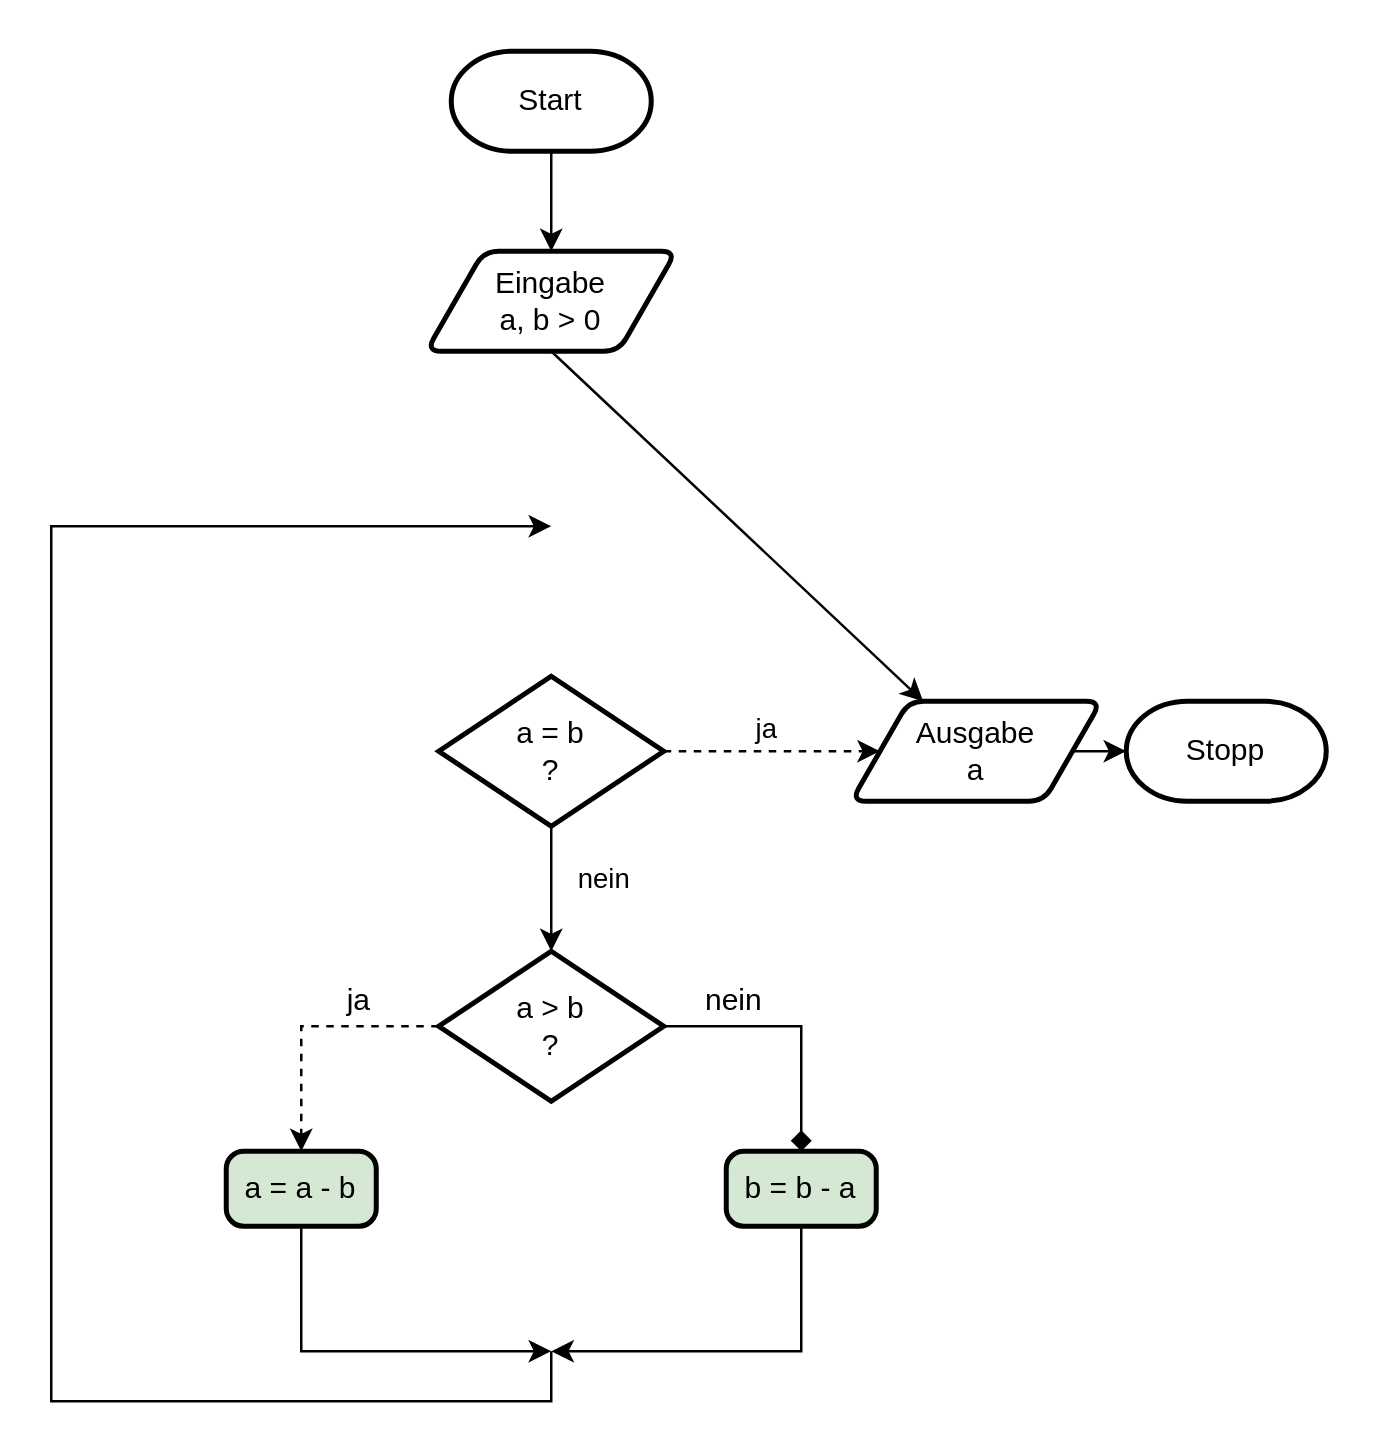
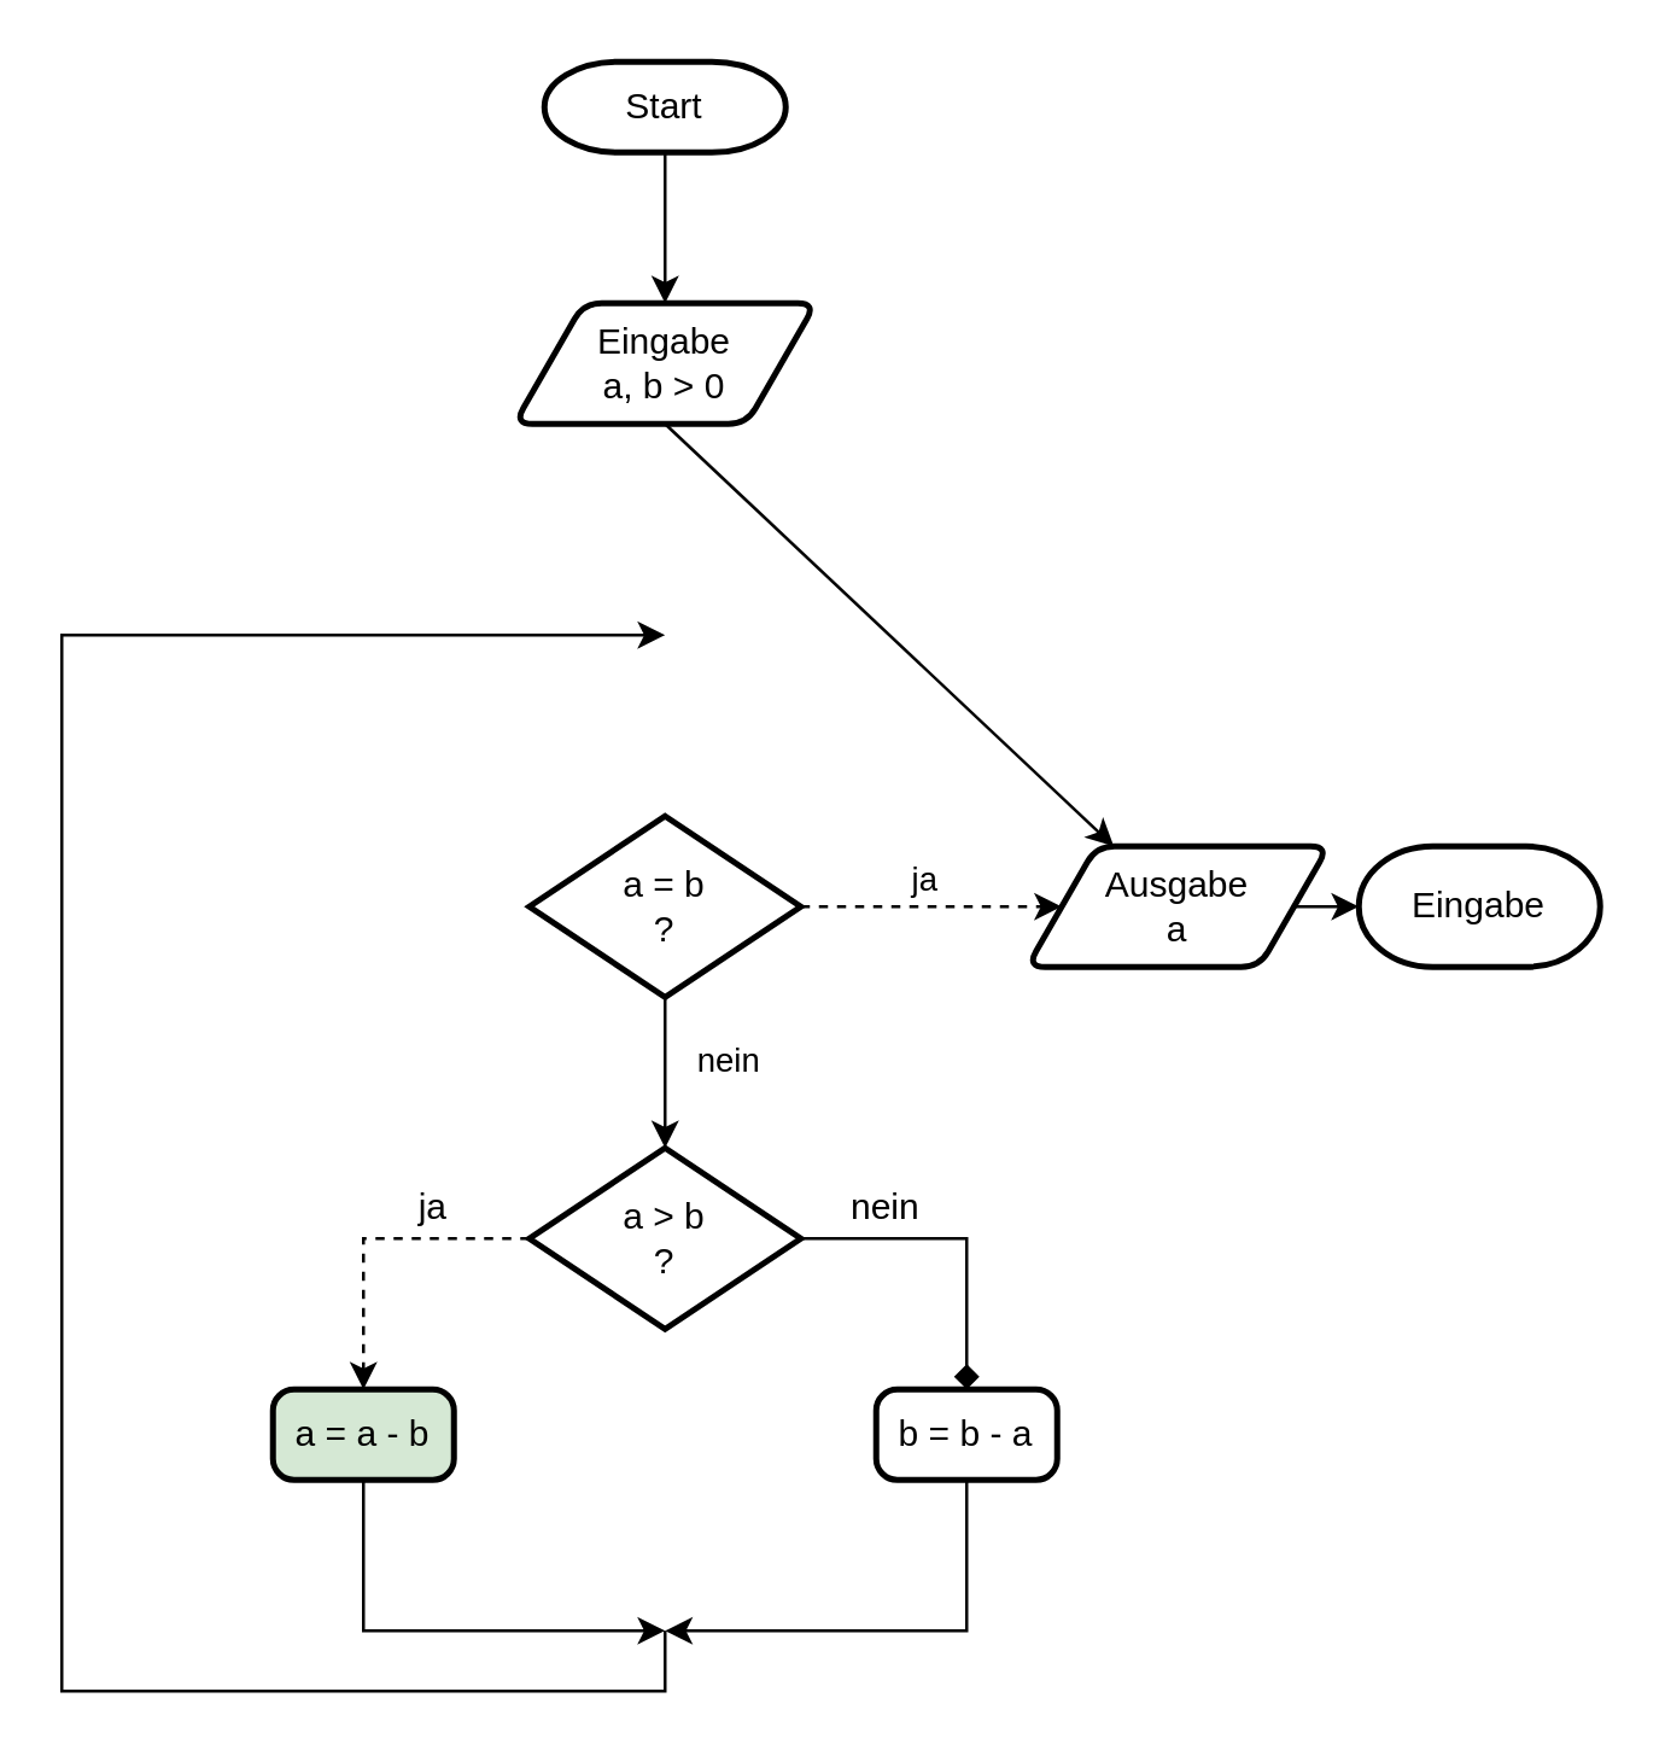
  <mxCell id="0" />
  <mxCell id="1" parent="0" />
  <mxCell id="2" style="edgeStyle=orthogonalEdgeStyle;rounded=0;orthogonalLoop=1;jettySize=auto;html=1;entryX=0;entryY=0.5;entryDx=0;entryDy=0;dashed=1;" parent="1" source="4" target="15" edge="1"><mxGeometry relative="1" as="geometry"><mxPoint x="320" y="300" as="targetPoint" /><Array as="points" /></mxGeometry></mxCell>
  <mxCell id="3" value="ja&lt;br&gt;" style="edgeLabel;html=1;align=center;verticalAlign=middle;resizable=0;points=[];" vertex="1" connectable="0" parent="2"><mxGeometry x="-0.082" y="-1" relative="1" as="geometry"><mxPoint y="-11" as="offset" /></mxGeometry></mxCell>
  <mxCell id="4" value="a = b&lt;br&gt;?" style="strokeWidth=2;html=1;shape=mxgraph.flowchart.decision;whiteSpace=wrap;" parent="1" vertex="1"><mxGeometry x="175" y="270" width="90" height="60" as="geometry" /></mxCell>
- <mxCell id="5" value="b = b - a" style="rounded=1;whiteSpace=wrap;html=1;absoluteArcSize=1;arcSize=14;strokeWidth=2;fillColor=#d5e8d4;" parent="1" vertex="1"><mxGeometry x="290" y="460" width="60" height="30" as="geometry" /></mxCell>
+ <mxCell id="5" value="b = b - a" style="rounded=1;whiteSpace=wrap;html=1;absoluteArcSize=1;arcSize=14;strokeWidth=2;" parent="1" vertex="1"><mxGeometry x="290" y="460" width="60" height="30" as="geometry" /></mxCell>
  <mxCell id="6" value="a &amp;gt; b&lt;br&gt;?" style="strokeWidth=2;html=1;shape=mxgraph.flowchart.decision;whiteSpace=wrap;" parent="1" vertex="1"><mxGeometry x="175" y="380" width="90" height="60" as="geometry" /></mxCell>
  <mxCell id="7" style="edgeStyle=orthogonalEdgeStyle;rounded=0;orthogonalLoop=1;jettySize=auto;html=1;exitX=0.5;exitY=1;exitDx=0;exitDy=0;" parent="1" source="24" edge="1"><mxGeometry relative="1" as="geometry"><mxPoint x="220" y="540" as="targetPoint" /><Array as="points"><mxPoint x="120" y="540" /></Array><mxPoint x="120" y="480" as="sourcePoint" /></mxGeometry></mxCell>
  <mxCell id="8" style="edgeStyle=orthogonalEdgeStyle;rounded=0;orthogonalLoop=1;jettySize=auto;html=1;exitX=0.5;exitY=1;exitDx=0;exitDy=0;" parent="1" source="5" edge="1"><mxGeometry relative="1" as="geometry"><mxPoint x="220" y="540" as="targetPoint" /><Array as="points"><mxPoint x="320" y="540" /></Array><mxPoint x="320" y="520" as="sourcePoint" /></mxGeometry></mxCell>
- <mxCell id="9" value="Start" style="strokeWidth=2;html=1;shape=mxgraph.flowchart.terminator;whiteSpace=wrap;" parent="1" vertex="1"><mxGeometry x="180" y="20" width="80" height="40" as="geometry" /></mxCell>
+ <mxCell id="9" value="Start" style="strokeWidth=2;html=1;shape=mxgraph.flowchart.terminator;whiteSpace=wrap;" parent="1" vertex="1"><mxGeometry x="180" y="20" width="80" height="30" as="geometry" /></mxCell>
  <mxCell id="10" value="" style="endArrow=classic;html=1;exitX=0.5;exitY=1;exitDx=0;exitDy=0;exitPerimeter=0;entryX=0.5;entryY=0;entryDx=0;entryDy=0;" parent="1" source="9" target="13" edge="1"><mxGeometry width="50" height="50" relative="1" as="geometry"><mxPoint x="140" y="200" as="sourcePoint" /><mxPoint x="220" y="280" as="targetPoint" /></mxGeometry></mxCell>
  <mxCell id="11" value="ja" style="text;html=1;strokeColor=none;fillColor=none;align=right;verticalAlign=middle;whiteSpace=wrap;rounded=0;" parent="1" vertex="1"><mxGeometry x="110" y="390" width="40" height="20" as="geometry" /></mxCell>
  <mxCell id="12" value="nein" style="text;html=1;strokeColor=none;fillColor=none;align=left;verticalAlign=middle;whiteSpace=wrap;rounded=0;" parent="1" vertex="1"><mxGeometry x="280" y="390" width="40" height="20" as="geometry" /></mxCell>
  <mxCell id="13" value="Eingabe &lt;br&gt;a, b &amp;gt; 0" style="shape=parallelogram;html=1;strokeWidth=2;perimeter=parallelogramPerimeter;whiteSpace=wrap;rounded=1;arcSize=12;size=0.23;" vertex="1" parent="1"><mxGeometry x="170" y="100" width="100" height="40" as="geometry" /></mxCell>
  <mxCell id="14" value="" style="endArrow=classic;html=1;exitX=0.5;exitY=1;exitDx=0;exitDy=0;" edge="1" parent="1" source="13" target="15"><mxGeometry width="50" height="50" relative="1" as="geometry"><mxPoint x="230" y="60" as="sourcePoint" /><mxPoint x="220" y="190" as="targetPoint" /></mxGeometry></mxCell>
  <mxCell id="15" value="Ausgabe&lt;br&gt;a" style="shape=parallelogram;html=1;strokeWidth=2;perimeter=parallelogramPerimeter;whiteSpace=wrap;rounded=1;arcSize=12;size=0.23;" vertex="1" parent="1"><mxGeometry x="340" y="280" width="100" height="40" as="geometry" /></mxCell>
  <mxCell id="16" style="edgeStyle=orthogonalEdgeStyle;rounded=0;orthogonalLoop=1;jettySize=auto;html=1;exitX=1;exitY=0.5;exitDx=0;exitDy=0;" edge="1" parent="1" source="15"><mxGeometry relative="1" as="geometry"><mxPoint x="450" y="300" as="targetPoint" /><Array as="points"><mxPoint x="450" y="300" /></Array><mxPoint x="450" y="299.5" as="sourcePoint" /></mxGeometry></mxCell>
- <mxCell id="17" value="Stopp" style="strokeWidth=2;html=1;shape=mxgraph.flowchart.terminator;whiteSpace=wrap;" vertex="1" parent="1"><mxGeometry x="450" y="280" width="80" height="40" as="geometry" /></mxCell>
+ <mxCell id="17" value="Eingabe" style="strokeWidth=2;html=1;shape=mxgraph.flowchart.terminator;whiteSpace=wrap;" vertex="1" parent="1"><mxGeometry x="450" y="280" width="80" height="40" as="geometry" /></mxCell>
  <mxCell id="18" value="" style="endArrow=classic;html=1;exitX=0.5;exitY=1;exitDx=0;exitDy=0;" edge="1" parent="1"><mxGeometry width="50" height="50" relative="1" as="geometry"><mxPoint x="220" y="330" as="sourcePoint" /><mxPoint x="220" y="380" as="targetPoint" /></mxGeometry></mxCell>
  <mxCell id="19" value="nein" style="edgeLabel;html=1;align=center;verticalAlign=middle;resizable=0;points=[];" vertex="1" connectable="0" parent="18"><mxGeometry x="-0.024" y="1" relative="1" as="geometry"><mxPoint x="19" y="-4" as="offset" /></mxGeometry></mxCell>
  <mxCell id="20" value="" style="endArrow=diamond;html=1;rounded=0;entryX=0.5;entryY=0;entryDx=0;entryDy=0;exitX=1;exitY=0.5;exitDx=0;exitDy=0;exitPerimeter=0;" edge="1" parent="1" source="6" target="5"><mxGeometry width="50" height="50" relative="1" as="geometry"><mxPoint x="200" y="430" as="sourcePoint" /><mxPoint x="250" y="380" as="targetPoint" /><Array as="points"><mxPoint x="320" y="410" /></Array></mxGeometry></mxCell>
  <mxCell id="21" value="" style="endArrow=classic;html=1;rounded=0;entryX=0.5;entryY=0;entryDx=0;entryDy=0;exitX=0;exitY=0.5;exitDx=0;exitDy=0;exitPerimeter=0;dashed=1;" edge="1" parent="1" source="6" target="24"><mxGeometry width="50" height="50" relative="1" as="geometry"><mxPoint x="275" y="420" as="sourcePoint" /><mxPoint x="330" y="460" as="targetPoint" /><Array as="points"><mxPoint x="120" y="410" /></Array></mxGeometry></mxCell>
  <mxCell id="22" value="" style="endArrow=classic;html=1;rounded=0;" edge="1" parent="1"><mxGeometry width="50" height="50" relative="1" as="geometry"><mxPoint x="220" y="540" as="sourcePoint" /><mxPoint x="220" y="210" as="targetPoint" /><Array as="points"><mxPoint x="220" y="560" /><mxPoint x="20" y="560" /><mxPoint x="20" y="210" /></Array></mxGeometry></mxCell>
  <mxCell id="23" value="" style="edgeStyle=orthogonalEdgeStyle;rounded=0;orthogonalLoop=1;jettySize=auto;html=1;exitX=0.5;exitY=1;exitDx=0;exitDy=0;" edge="1" parent="1" target="24"><mxGeometry relative="1" as="geometry"><mxPoint x="220" y="540" as="targetPoint" /><Array as="points" /><mxPoint x="120" y="480" as="sourcePoint" /></mxGeometry></mxCell>
  <mxCell id="24" value="a = a - b" style="rounded=1;whiteSpace=wrap;html=1;absoluteArcSize=1;arcSize=14;strokeWidth=2;fillColor=#d5e8d4;" parent="1" vertex="1"><mxGeometry x="90" y="460" width="60" height="30" as="geometry" /></mxCell>
